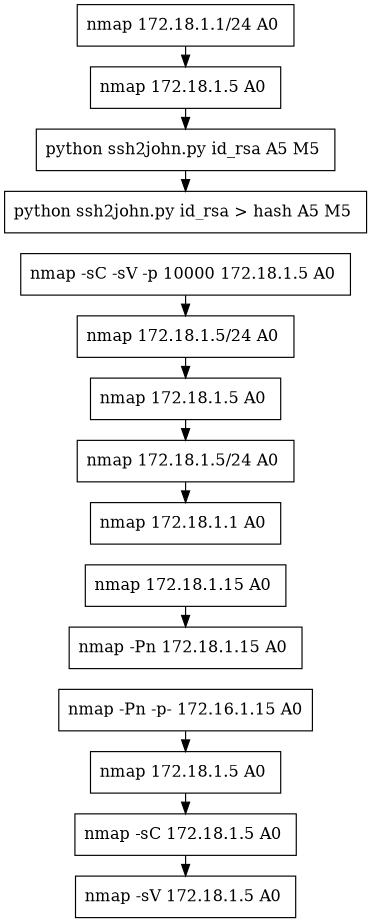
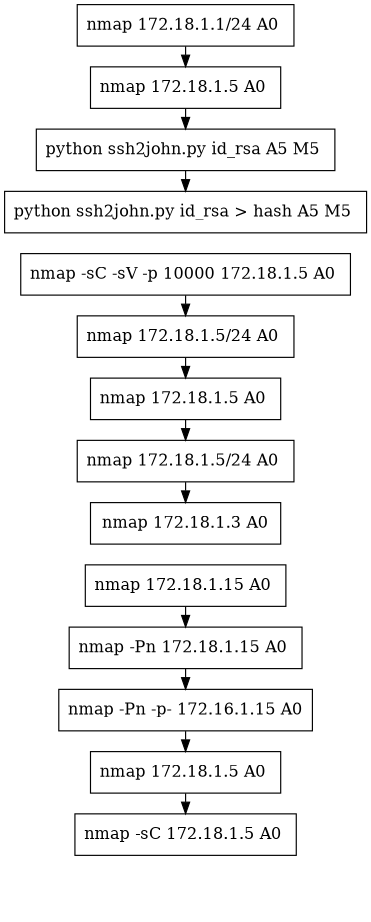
  digraph {
    rankdir=LR
    node [shape=box]
    edge [constraint=false]
    n1 [label="nmap 172.18.1.15 A0 "]
    n2 [label="nmap -Pn 172.18.1.15 A0 "]
    n3 [label="nmap -Pn -p- 172.16.1.15 A0"]
    n4 [label="nmap 172.18.1.5 A0 "]
    n5 [label="nmap -sC 172.18.1.5 A0 "]
-   n6 [label="nmap -sV 172.18.1.5 A0 "]
    n7 [label="nmap -sC -sV -p 10000 172.18.1.5 A0 "]
    n8 [label="nmap 172.18.1.5/24 A0 "]
    n9 [label="nmap 172.18.1.5 A0 "]
    n10 [label="nmap 172.18.1.5/24 A0 "]
-   n11 [label="nmap 172.18.1.1 A0 "]
+   n11 [label="nmap 172.18.1.3 A0"]
    n12 [label="nmap 172.18.1.1/24 A0 "]
    n13 [label="nmap 172.18.1.5 A0 "]
    n14 [label="python ssh2john.py id_rsa A5 M5 "]
    n15 [label="python ssh2john.py id_rsa > hash A5 M5 "]
    n1 -> n2
+   n2 -> n3
    n3 -> n4
    n4 -> n5
-   n5 -> n6
    n7 -> n8
    n8 -> n9
    n9 -> n10
    n10 -> n11
    n12 -> n13
    n13 -> n14
    n14 -> n15
  }
